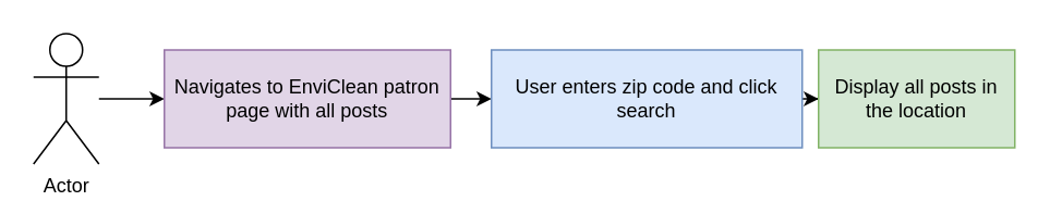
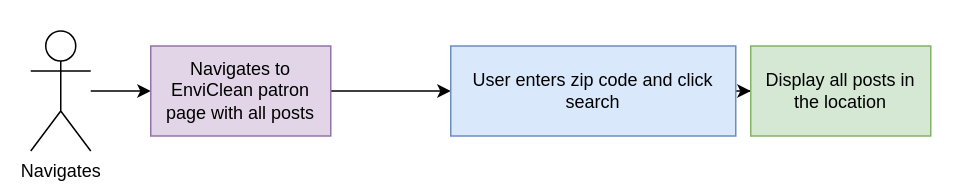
  <mxCell id="0" />
  <mxCell id="1" parent="0" />
  <mxCell id="2" value="" style="edgeStyle=orthogonalEdgeStyle;rounded=0;orthogonalLoop=1;jettySize=auto;html=1;" edge="1" parent="1" source="3" target="5"><mxGeometry relative="1" as="geometry" /></mxCell>
- <mxCell id="3" value="Actor" style="shape=umlActor;verticalLabelPosition=bottom;verticalAlign=top;html=1;outlineConnect=0;" vertex="1" parent="1"><mxGeometry x="20" y="20" width="40" height="80" as="geometry" /></mxCell>
+ <mxCell id="3" value="Navigates" style="shape=umlActor;verticalLabelPosition=bottom;verticalAlign=top;html=1;outlineConnect=0;" vertex="1" parent="1"><mxGeometry x="20" y="20" width="40" height="80" as="geometry" /></mxCell>
  <mxCell id="4" value="" style="edgeStyle=orthogonalEdgeStyle;rounded=0;orthogonalLoop=1;jettySize=auto;html=1;" edge="1" parent="1" source="5" target="7"><mxGeometry relative="1" as="geometry" /></mxCell>
- <mxCell id="5" value="Navigates to EnviClean patron page with all posts" style="rounded=0;whiteSpace=wrap;html=1;fillColor=#e1d5e7;strokeColor=#9673a6;" vertex="1" parent="1"><mxGeometry x="100" y="30" width="175" height="60" as="geometry" /></mxCell>
+ <mxCell id="5" value="Navigates to EnviClean patron page with all posts" style="rounded=0;whiteSpace=wrap;html=1;fillColor=#e1d5e7;strokeColor=#9673a6;" vertex="1" parent="1"><mxGeometry x="100" y="30" width="120" height="60" as="geometry" /></mxCell>
  <mxCell id="6" value="" style="edgeStyle=orthogonalEdgeStyle;rounded=0;orthogonalLoop=1;jettySize=auto;html=1;" edge="1" parent="1" source="7" target="8"><mxGeometry relative="1" as="geometry" /></mxCell>
  <mxCell id="7" value="User enters zip code and click search" style="rounded=0;whiteSpace=wrap;html=1;fillColor=#dae8fc;strokeColor=#6c8ebf;" vertex="1" parent="1"><mxGeometry x="300" y="30" width="190" height="60" as="geometry" /></mxCell>
  <mxCell id="8" value="Display all posts in the location" style="rounded=0;whiteSpace=wrap;html=1;fillColor=#d5e8d4;strokeColor=#82b366;" vertex="1" parent="1"><mxGeometry x="500" y="30" width="120" height="60" as="geometry" /></mxCell>
